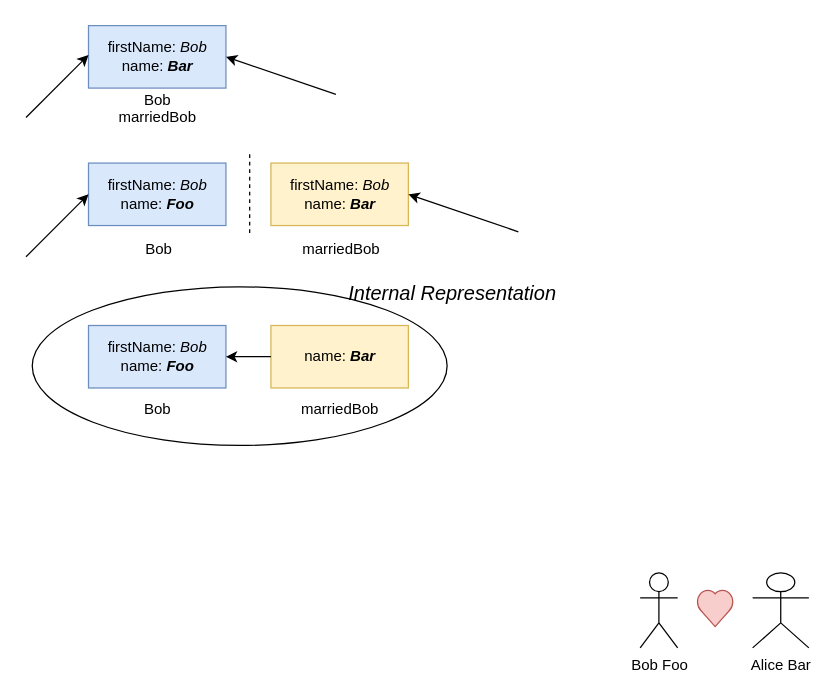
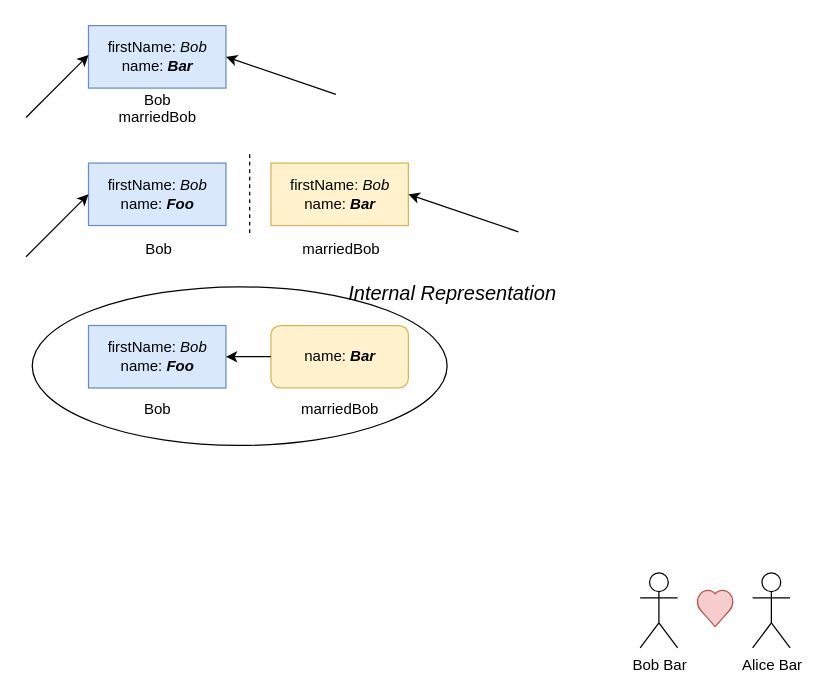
  <mxCell id="0" />
  <mxCell id="1" parent="0" />
  <mxCell id="2" value="firstName: &lt;i&gt;Bob&lt;/i&gt;&lt;br&gt;name: &lt;i&gt;&lt;b&gt;Foo&lt;/b&gt;&lt;/i&gt;" style="html=1;fillColor=#dae8fc;strokeColor=#6c8ebf;" parent="1" vertex="1"><mxGeometry x="70" y="130" width="110" height="50" as="geometry" /></mxCell>
  <mxCell id="3" value="firstName: &lt;i&gt;Bob&lt;/i&gt;&lt;br&gt;name: &lt;i&gt;&lt;b&gt;Bar&lt;/b&gt;&lt;/i&gt;" style="html=1;fillColor=#fff2cc;strokeColor=#d6b656;" parent="1" vertex="1"><mxGeometry x="216" y="130" width="110" height="50" as="geometry" /></mxCell>
  <mxCell id="4" value="firstName: &lt;i&gt;Bob&lt;/i&gt;&lt;br&gt;name: &lt;i&gt;&lt;b&gt;Bar&lt;/b&gt;&lt;/i&gt;" style="html=1;fillColor=#dae8fc;strokeColor=#6c8ebf;" parent="1" vertex="1"><mxGeometry x="70" y="20" width="110" height="50" as="geometry" /></mxCell>
  <mxCell id="5" value="firstName: &lt;i&gt;Bob&lt;/i&gt;&lt;br&gt;name: &lt;i&gt;&lt;b&gt;Foo&lt;/b&gt;&lt;/i&gt;" style="html=1;fillColor=#dae8fc;strokeColor=#6c8ebf;" parent="1" vertex="1"><mxGeometry x="70" y="260" width="110" height="50" as="geometry" /></mxCell>
- <mxCell id="6" value="name: &lt;i&gt;&lt;b&gt;Bar&lt;/b&gt;&lt;/i&gt;" style="html=1;fillColor=#fff2cc;strokeColor=#d6b656;" parent="1" vertex="1"><mxGeometry x="216" y="260" width="110" height="50" as="geometry" /></mxCell>
+ <mxCell id="6" value="name: &lt;i&gt;&lt;b&gt;Bar&lt;/b&gt;&lt;/i&gt;" style="html=1;fillColor=#fff2cc;strokeColor=#d6b656;rounded=1;" parent="1" vertex="1"><mxGeometry x="216" y="260" width="110" height="50" as="geometry" /></mxCell>
  <mxCell id="7" value="" style="endArrow=classic;html=1;entryX=1;entryY=0.5;entryDx=0;entryDy=0;exitX=0;exitY=0.5;exitDx=0;exitDy=0;" parent="1" source="6" target="5" edge="1"><mxGeometry width="50" height="50" relative="1" as="geometry"><mxPoint x="6" y="380" as="sourcePoint" /><mxPoint x="56" y="330" as="targetPoint" /></mxGeometry></mxCell>
- <mxCell id="8" value="Bob Foo" style="shape=umlActor;verticalLabelPosition=bottom;labelBackgroundColor=#ffffff;verticalAlign=top;html=1;outlineConnect=0;" parent="1" vertex="1"><mxGeometry x="511.5" y="458" width="30" height="60" as="geometry" /></mxCell>
- <mxCell id="9" value="Alice Bar" style="shape=umlActor;verticalLabelPosition=bottom;labelBackgroundColor=#ffffff;verticalAlign=top;html=1;outlineConnect=0;" parent="1" vertex="1"><mxGeometry x="601.5" y="458" width="45" height="60" as="geometry" /></mxCell>
+ <mxCell id="8" value="Bob Bar" style="shape=umlActor;verticalLabelPosition=bottom;labelBackgroundColor=#ffffff;verticalAlign=top;html=1;outlineConnect=0;" parent="1" vertex="1"><mxGeometry x="511.5" y="458" width="30" height="60" as="geometry" /></mxCell>
+ <mxCell id="9" value="Alice Bar" style="shape=umlActor;verticalLabelPosition=bottom;labelBackgroundColor=#ffffff;verticalAlign=top;html=1;outlineConnect=0;" parent="1" vertex="1"><mxGeometry x="601.5" y="458" width="30" height="60" as="geometry" /></mxCell>
  <mxCell id="10" value="" style="verticalLabelPosition=bottom;verticalAlign=top;html=1;shape=mxgraph.basic.heart;fillColor=#f8cecc;strokeColor=#b85450;" parent="1" vertex="1"><mxGeometry x="556.5" y="471" width="30" height="30" as="geometry" /></mxCell>
  <mxCell id="11" value="Bob" style="text;html=1;resizable=0;autosize=1;align=center;verticalAlign=middle;points=[];fillColor=none;strokeColor=none;rounded=0;" parent="1" vertex="1"><mxGeometry x="106" y="189" width="40" height="20" as="geometry" /></mxCell>
  <mxCell id="12" value="marriedBob" style="text;html=1;resizable=0;autosize=1;align=center;verticalAlign=middle;points=[];fillColor=none;strokeColor=none;rounded=0;" parent="1" vertex="1"><mxGeometry x="232" y="189" width="80" height="20" as="geometry" /></mxCell>
  <mxCell id="13" value="Bob" style="text;html=1;resizable=0;autosize=1;align=center;verticalAlign=middle;points=[];fillColor=none;strokeColor=none;rounded=0;" parent="1" vertex="1"><mxGeometry x="105" y="317" width="40" height="20" as="geometry" /></mxCell>
  <mxCell id="14" value="marriedBob" style="text;html=1;resizable=0;autosize=1;align=center;verticalAlign=middle;points=[];fillColor=none;strokeColor=none;rounded=0;" parent="1" vertex="1"><mxGeometry x="231" y="317" width="80" height="20" as="geometry" /></mxCell>
  <mxCell id="15" value="" style="ellipse;whiteSpace=wrap;html=1;fillColor=none;" parent="1" vertex="1"><mxGeometry x="25" y="229" width="332" height="127" as="geometry" /></mxCell>
  <mxCell id="16" value="&lt;i&gt;&lt;font style=&quot;font-size: 16px&quot;&gt;Internal Representation&lt;/font&gt;&lt;/i&gt;" style="text;html=1;resizable=0;autosize=1;align=center;verticalAlign=middle;points=[];fillColor=none;strokeColor=none;rounded=0;" parent="1" vertex="1"><mxGeometry x="273" y="224" width="176" height="19" as="geometry" /></mxCell>
  <mxCell id="17" value="Bob" style="text;html=1;resizable=0;autosize=1;align=center;verticalAlign=middle;points=[];fillColor=none;strokeColor=none;rounded=0;" parent="1" vertex="1"><mxGeometry x="105" y="70" width="40" height="20" as="geometry" /></mxCell>
  <mxCell id="18" value="marriedBob" style="text;html=1;resizable=0;autosize=1;align=center;verticalAlign=middle;points=[];fillColor=none;strokeColor=none;rounded=0;" parent="1" vertex="1"><mxGeometry x="85" y="83.5" width="80" height="20" as="geometry" /></mxCell>
  <mxCell id="19" value="" style="endArrow=classic;html=1;" edge="1" parent="1"><mxGeometry width="50" height="50" relative="1" as="geometry"><mxPoint x="20" y="205" as="sourcePoint" /><mxPoint x="70" y="155" as="targetPoint" /></mxGeometry></mxCell>
  <mxCell id="20" value="" style="endArrow=classic;html=1;entryX=1;entryY=0.5;entryDx=0;entryDy=0;" edge="1" parent="1" target="3"><mxGeometry width="50" height="50" relative="1" as="geometry"><mxPoint x="414" y="185" as="sourcePoint" /><mxPoint x="400" y="155" as="targetPoint" /></mxGeometry></mxCell>
  <mxCell id="21" value="" style="endArrow=classic;html=1;" edge="1" parent="1"><mxGeometry width="50" height="50" relative="1" as="geometry"><mxPoint x="20" y="93.5" as="sourcePoint" /><mxPoint x="70" y="43.5" as="targetPoint" /></mxGeometry></mxCell>
  <mxCell id="22" value="" style="endArrow=classic;html=1;entryX=1;entryY=0.5;entryDx=0;entryDy=0;" edge="1" parent="1"><mxGeometry width="50" height="50" relative="1" as="geometry"><mxPoint x="268" y="75" as="sourcePoint" /><mxPoint x="180" y="45" as="targetPoint" /></mxGeometry></mxCell>
  <mxCell id="23" value="" style="endArrow=none;dashed=1;html=1;" edge="1" parent="1"><mxGeometry width="50" height="50" relative="1" as="geometry"><mxPoint x="199" y="186" as="sourcePoint" /><mxPoint x="199" y="120" as="targetPoint" /></mxGeometry></mxCell>
